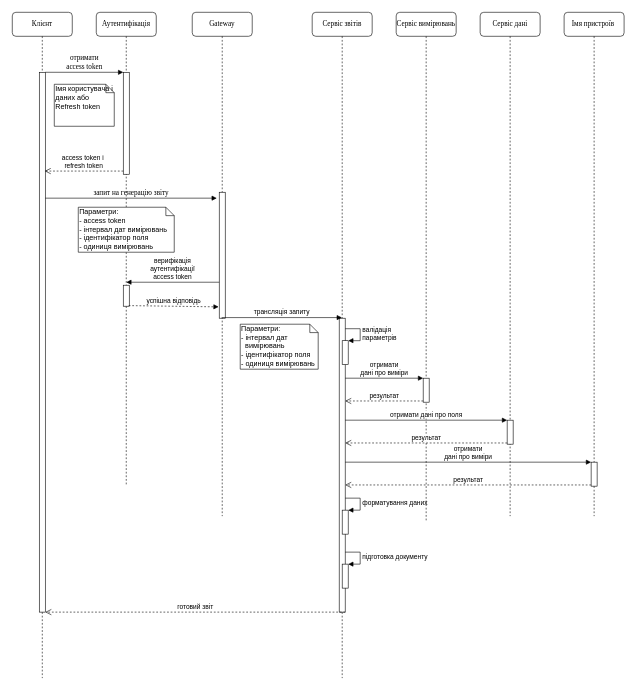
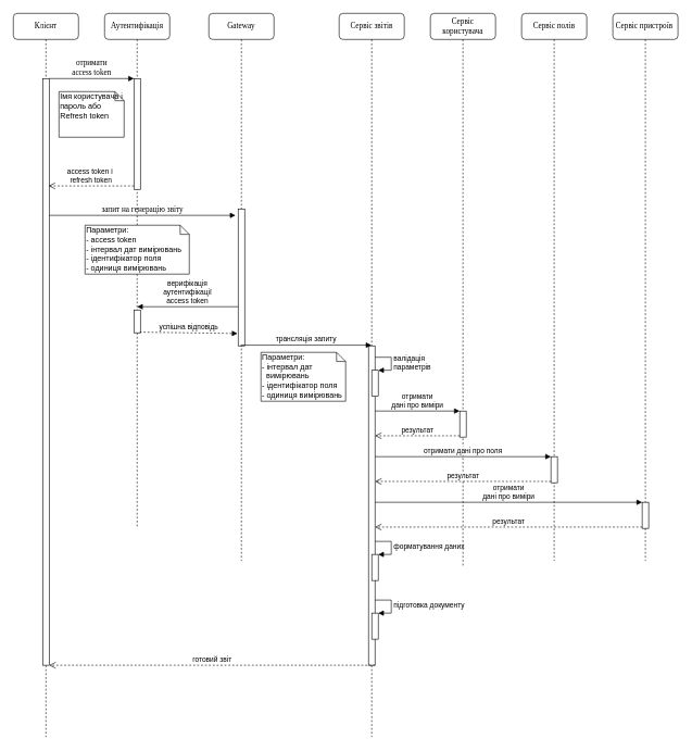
  <mxCell id="0" />
  <mxCell id="1" parent="0" />
  <mxCell id="2" value="Аутентифікація" style="shape=umlLifeline;perimeter=lifelinePerimeter;whiteSpace=wrap;html=1;container=1;collapsible=0;recursiveResize=0;outlineConnect=0;rounded=1;shadow=0;comic=0;labelBackgroundColor=none;strokeColor=#000000;strokeWidth=1;fillColor=#FFFFFF;fontFamily=Verdana;fontSize=12;fontColor=#000000;align=center;" parent="1" vertex="1"><mxGeometry x="160" y="20" width="100" height="790" as="geometry" /></mxCell>
  <mxCell id="3" value="" style="html=1;points=[];perimeter=orthogonalPerimeter;rounded=0;shadow=0;comic=0;labelBackgroundColor=none;strokeColor=#000000;strokeWidth=1;fillColor=#FFFFFF;fontFamily=Verdana;fontSize=12;fontColor=#000000;align=center;" parent="2" vertex="1"><mxGeometry x="45" y="100" width="10" height="170" as="geometry" /></mxCell>
  <mxCell id="4" value="" style="html=1;points=[];perimeter=orthogonalPerimeter;" vertex="1" parent="2"><mxGeometry x="45" y="455" width="10" height="35" as="geometry" /></mxCell>
  <mxCell id="5" value="Gateway" style="shape=umlLifeline;perimeter=lifelinePerimeter;whiteSpace=wrap;html=1;container=1;collapsible=0;recursiveResize=0;outlineConnect=0;rounded=1;shadow=0;comic=0;labelBackgroundColor=none;strokeColor=#000000;strokeWidth=1;fillColor=#FFFFFF;fontFamily=Verdana;fontSize=12;fontColor=#000000;align=center;" parent="1" vertex="1"><mxGeometry x="320" y="20" width="100" height="840" as="geometry" /></mxCell>
  <mxCell id="6" value="" style="html=1;points=[];perimeter=orthogonalPerimeter;rounded=0;shadow=0;comic=0;labelBackgroundColor=none;strokeColor=#000000;strokeWidth=1;fillColor=#FFFFFF;fontFamily=Verdana;fontSize=12;fontColor=#000000;align=center;" parent="5" vertex="1"><mxGeometry x="45" y="300" width="10" height="210" as="geometry" /></mxCell>
  <mxCell id="7" value="Сервіс звітів" style="shape=umlLifeline;perimeter=lifelinePerimeter;whiteSpace=wrap;html=1;container=1;collapsible=0;recursiveResize=0;outlineConnect=0;rounded=1;shadow=0;comic=0;labelBackgroundColor=none;strokeColor=#000000;strokeWidth=1;fillColor=#FFFFFF;fontFamily=Verdana;fontSize=12;fontColor=#000000;align=center;" parent="1" vertex="1"><mxGeometry x="520" y="20" width="100" height="1110" as="geometry" /></mxCell>
  <mxCell id="8" value="" style="html=1;points=[];perimeter=orthogonalPerimeter;rounded=0;shadow=0;comic=0;labelBackgroundColor=none;strokeColor=#000000;strokeWidth=1;fillColor=#FFFFFF;fontFamily=Verdana;fontSize=12;fontColor=#000000;align=center;" parent="7" vertex="1"><mxGeometry x="45" y="510" width="10" height="490" as="geometry" /></mxCell>
  <mxCell id="9" value="" style="html=1;points=[];perimeter=orthogonalPerimeter;" vertex="1" parent="7"><mxGeometry x="50" y="830" width="10" height="40" as="geometry" /></mxCell>
  <mxCell id="10" value="форматування даних" style="edgeStyle=orthogonalEdgeStyle;html=1;align=left;spacingLeft=2;endArrow=block;rounded=0;entryX=1;entryY=0;" edge="1" target="9" parent="7"><mxGeometry relative="1" as="geometry"><mxPoint x="55" y="810" as="sourcePoint" /><Array as="points"><mxPoint x="80" y="810" /></Array></mxGeometry></mxCell>
  <mxCell id="11" value="" style="html=1;points=[];perimeter=orthogonalPerimeter;" vertex="1" parent="7"><mxGeometry x="50" y="920" width="10" height="40" as="geometry" /></mxCell>
  <mxCell id="12" value="підготовка документу" style="edgeStyle=orthogonalEdgeStyle;html=1;align=left;spacingLeft=2;endArrow=block;rounded=0;entryX=1;entryY=0;" edge="1" target="11" parent="7"><mxGeometry relative="1" as="geometry"><mxPoint x="55" y="900" as="sourcePoint" /><Array as="points"><mxPoint x="80" y="900" /></Array></mxGeometry></mxCell>
- <mxCell id="13" value="Сервіс вимірювань" style="shape=umlLifeline;perimeter=lifelinePerimeter;whiteSpace=wrap;html=1;container=1;collapsible=0;recursiveResize=0;outlineConnect=0;rounded=1;shadow=0;comic=0;labelBackgroundColor=none;strokeColor=#000000;strokeWidth=1;fillColor=#FFFFFF;fontFamily=Verdana;fontSize=12;fontColor=#000000;align=center;" parent="1" vertex="1"><mxGeometry x="660" y="20" width="100" height="850" as="geometry" /></mxCell>
+ <mxCell id="13" value="Сервіс користувача" style="shape=umlLifeline;perimeter=lifelinePerimeter;whiteSpace=wrap;html=1;container=1;collapsible=0;recursiveResize=0;outlineConnect=0;rounded=1;shadow=0;comic=0;labelBackgroundColor=none;strokeColor=#000000;strokeWidth=1;fillColor=#FFFFFF;fontFamily=Verdana;fontSize=12;fontColor=#000000;align=center;" parent="1" vertex="1"><mxGeometry x="660" y="20" width="100" height="850" as="geometry" /></mxCell>
  <mxCell id="14" value="" style="html=1;points=[];perimeter=orthogonalPerimeter;" vertex="1" parent="13"><mxGeometry x="45" y="610" width="10" height="40" as="geometry" /></mxCell>
- <mxCell id="15" value="Сервіс дані" style="shape=umlLifeline;perimeter=lifelinePerimeter;whiteSpace=wrap;html=1;container=1;collapsible=0;recursiveResize=0;outlineConnect=0;rounded=1;shadow=0;comic=0;labelBackgroundColor=none;strokeColor=#000000;strokeWidth=1;fillColor=#FFFFFF;fontFamily=Verdana;fontSize=12;fontColor=#000000;align=center;" parent="1" vertex="1"><mxGeometry x="800" y="20" width="100" height="840" as="geometry" /></mxCell>
+ <mxCell id="15" value="Сервіс полів" style="shape=umlLifeline;perimeter=lifelinePerimeter;whiteSpace=wrap;html=1;container=1;collapsible=0;recursiveResize=0;outlineConnect=0;rounded=1;shadow=0;comic=0;labelBackgroundColor=none;strokeColor=#000000;strokeWidth=1;fillColor=#FFFFFF;fontFamily=Verdana;fontSize=12;fontColor=#000000;align=center;" parent="1" vertex="1"><mxGeometry x="800" y="20" width="100" height="840" as="geometry" /></mxCell>
  <mxCell id="16" value="" style="html=1;points=[];perimeter=orthogonalPerimeter;" vertex="1" parent="15"><mxGeometry x="45" y="680" width="10" height="40" as="geometry" /></mxCell>
- <mxCell id="17" value="Імя пристроїв&amp;nbsp;" style="shape=umlLifeline;perimeter=lifelinePerimeter;whiteSpace=wrap;html=1;container=1;collapsible=0;recursiveResize=0;outlineConnect=0;rounded=1;shadow=0;comic=0;labelBackgroundColor=none;strokeColor=#000000;strokeWidth=1;fillColor=#FFFFFF;fontFamily=Verdana;fontSize=12;fontColor=#000000;align=center;" parent="1" vertex="1"><mxGeometry x="940" y="20" width="100" height="840" as="geometry" /></mxCell>
+ <mxCell id="17" value="Сервіс пристроїв&amp;nbsp;" style="shape=umlLifeline;perimeter=lifelinePerimeter;whiteSpace=wrap;html=1;container=1;collapsible=0;recursiveResize=0;outlineConnect=0;rounded=1;shadow=0;comic=0;labelBackgroundColor=none;strokeColor=#000000;strokeWidth=1;fillColor=#FFFFFF;fontFamily=Verdana;fontSize=12;fontColor=#000000;align=center;" parent="1" vertex="1"><mxGeometry x="940" y="20" width="100" height="840" as="geometry" /></mxCell>
  <mxCell id="18" value="" style="html=1;points=[];perimeter=orthogonalPerimeter;" vertex="1" parent="17"><mxGeometry x="45" y="750" width="10" height="40" as="geometry" /></mxCell>
  <mxCell id="19" value="Клієнт" style="shape=umlLifeline;perimeter=lifelinePerimeter;whiteSpace=wrap;html=1;container=1;collapsible=0;recursiveResize=0;outlineConnect=0;rounded=1;shadow=0;comic=0;labelBackgroundColor=none;strokeColor=#000000;strokeWidth=1;fillColor=#FFFFFF;fontFamily=Verdana;fontSize=12;fontColor=#000000;align=center;" parent="1" vertex="1"><mxGeometry x="20" y="20" width="100" height="1110" as="geometry" /></mxCell>
  <mxCell id="20" value="" style="html=1;points=[];perimeter=orthogonalPerimeter;rounded=0;shadow=0;comic=0;labelBackgroundColor=none;strokeColor=#000000;strokeWidth=1;fillColor=#FFFFFF;fontFamily=Verdana;fontSize=12;fontColor=#000000;align=center;" parent="19" vertex="1"><mxGeometry x="45" y="100" width="10" height="900" as="geometry" /></mxCell>
  <mxCell id="21" value="запит на генерацію звіту" style="html=1;verticalAlign=bottom;endArrow=block;entryX=-0.4;entryY=0.047;labelBackgroundColor=none;fontFamily=Verdana;fontSize=12;entryDx=0;entryDy=0;entryPerimeter=0;" parent="1" source="20" target="6" edge="1"><mxGeometry relative="1" as="geometry"><mxPoint x="430" y="360" as="sourcePoint" /></mxGeometry></mxCell>
  <mxCell id="22" value="отримати &lt;br&gt;access token" style="html=1;verticalAlign=bottom;endArrow=block;entryX=0;entryY=0;labelBackgroundColor=none;fontFamily=Verdana;fontSize=12;edgeStyle=elbowEdgeStyle;elbow=vertical;" parent="1" source="20" target="3" edge="1"><mxGeometry relative="1" as="geometry"><mxPoint x="140" y="130" as="sourcePoint" /></mxGeometry></mxCell>
- <mxCell id="23" value="Імя користувача і даних або&lt;br&gt;Refresh token&lt;br&gt;" style="shape=note;whiteSpace=wrap;html=1;size=14;verticalAlign=top;align=left;spacingTop=-6;" vertex="1" parent="1"><mxGeometry x="90" y="140" width="100" height="70" as="geometry" /></mxCell>
+ <mxCell id="23" value="Імя користувача і пароль або&lt;br&gt;Refresh token&lt;br&gt;" style="shape=note;whiteSpace=wrap;html=1;size=14;verticalAlign=top;align=left;spacingTop=-6;" vertex="1" parent="1"><mxGeometry x="90" y="140" width="100" height="70" as="geometry" /></mxCell>
  <mxCell id="24" value="Параметри:&lt;br&gt;- access token&lt;br&gt;- інтервал дат вимірювань&lt;br&gt;- ідентифікатор поля&lt;br&gt;- одиниця вимірювань&lt;br&gt;" style="shape=note;whiteSpace=wrap;html=1;size=14;verticalAlign=top;align=left;spacingTop=-6;" vertex="1" parent="1"><mxGeometry x="130" y="345" width="160" height="75" as="geometry" /></mxCell>
  <mxCell id="25" value="верифікація&lt;br&gt;аутентифікації&lt;br&gt;access token&lt;br&gt;" style="html=1;verticalAlign=bottom;endArrow=block;" edge="1" parent="1" source="6"><mxGeometry width="80" relative="1" as="geometry"><mxPoint x="20" y="830" as="sourcePoint" /><mxPoint x="210" y="470" as="targetPoint" /></mxGeometry></mxCell>
  <mxCell id="26" value="успішна відповідь" style="html=1;verticalAlign=bottom;endArrow=block;exitX=0.9;exitY=0.971;exitDx=0;exitDy=0;exitPerimeter=0;entryX=-0.1;entryY=0.91;entryDx=0;entryDy=0;entryPerimeter=0;dashed=1;" edge="1" parent="1" source="4" target="6"><mxGeometry width="80" relative="1" as="geometry"><mxPoint x="230" y="509.5" as="sourcePoint" /><mxPoint x="310" y="509.5" as="targetPoint" /></mxGeometry></mxCell>
  <mxCell id="27" value="трансляція запиту" style="html=1;verticalAlign=bottom;endArrow=block;exitX=0.4;exitY=0.995;exitDx=0;exitDy=0;exitPerimeter=0;" edge="1" parent="1" source="6" target="7"><mxGeometry width="80" relative="1" as="geometry"><mxPoint x="380" y="530" as="sourcePoint" /><mxPoint x="450" y="530" as="targetPoint" /></mxGeometry></mxCell>
  <mxCell id="28" value="Параметри:&lt;br&gt;- інтервал дат &lt;br&gt;&amp;nbsp; вимірювань&lt;br&gt;- ідентифікатор поля&lt;br&gt;- одиниця вимірювань&lt;br&gt;" style="shape=note;whiteSpace=wrap;html=1;size=14;verticalAlign=top;align=left;spacingTop=-6;" vertex="1" parent="1"><mxGeometry x="400" y="540" width="130" height="75" as="geometry" /></mxCell>
  <mxCell id="29" value="" style="html=1;points=[];perimeter=orthogonalPerimeter;" vertex="1" parent="1"><mxGeometry x="570" y="567.5" width="10" height="40" as="geometry" /></mxCell>
  <mxCell id="30" value="валідація&amp;nbsp;&lt;br&gt;параметрів" style="edgeStyle=orthogonalEdgeStyle;html=1;align=left;spacingLeft=2;endArrow=block;rounded=0;entryX=1;entryY=0;" edge="1" target="29" parent="1"><mxGeometry relative="1" as="geometry"><mxPoint x="575" y="547.5" as="sourcePoint" /><Array as="points"><mxPoint x="600" y="547.5" /></Array></mxGeometry></mxCell>
  <mxCell id="31" value="отримати &lt;br&gt;дані про виміри" style="html=1;verticalAlign=bottom;endArrow=block;entryX=0;entryY=0;" edge="1" target="14" parent="1" source="8"><mxGeometry relative="1" as="geometry"><mxPoint x="635" y="630" as="sourcePoint" /></mxGeometry></mxCell>
  <mxCell id="32" value="результат" style="html=1;verticalAlign=bottom;endArrow=open;dashed=1;endSize=8;exitX=0;exitY=0.95;" edge="1" source="14" parent="1" target="8"><mxGeometry relative="1" as="geometry"><mxPoint x="635" y="706" as="targetPoint" /></mxGeometry></mxCell>
  <mxCell id="33" value="отримати&amp;nbsp;дані про поля" style="html=1;verticalAlign=bottom;endArrow=block;entryX=0;entryY=0;" edge="1" parent="1" target="16" source="8"><mxGeometry relative="1" as="geometry"><mxPoint x="710" y="700" as="sourcePoint" /></mxGeometry></mxCell>
  <mxCell id="34" value="результат" style="html=1;verticalAlign=bottom;endArrow=open;dashed=1;endSize=8;exitX=0;exitY=0.95;" edge="1" parent="1" source="16" target="8"><mxGeometry relative="1" as="geometry"><mxPoint x="710" y="738" as="targetPoint" /></mxGeometry></mxCell>
  <mxCell id="35" value="отримати &lt;br&gt;дані про виміри" style="html=1;verticalAlign=bottom;endArrow=block;entryX=0;entryY=0;" edge="1" parent="1" target="18" source="8"><mxGeometry relative="1" as="geometry"><mxPoint x="855" y="760" as="sourcePoint" /></mxGeometry></mxCell>
  <mxCell id="36" value="результат" style="html=1;verticalAlign=bottom;endArrow=open;dashed=1;endSize=8;exitX=0;exitY=0.95;" edge="1" parent="1" source="18" target="8"><mxGeometry relative="1" as="geometry"><mxPoint x="855" y="798" as="targetPoint" /></mxGeometry></mxCell>
  <mxCell id="37" value="готовий звіт" style="html=1;verticalAlign=bottom;endArrow=open;dashed=1;endSize=8;" edge="1" parent="1" target="20"><mxGeometry relative="1" as="geometry"><mxPoint x="575" y="1020" as="sourcePoint" /><mxPoint x="495" y="1020" as="targetPoint" /></mxGeometry></mxCell>
  <mxCell id="38" value="access token i&amp;nbsp;&lt;br&gt;refresh token&lt;br&gt;" style="html=1;verticalAlign=bottom;endArrow=open;dashed=1;endSize=8;entryX=0.9;entryY=0.183;entryDx=0;entryDy=0;entryPerimeter=0;" edge="1" parent="1" source="3" target="20"><mxGeometry relative="1" as="geometry"><mxPoint x="190" y="280" as="sourcePoint" /><mxPoint x="110" y="280" as="targetPoint" /></mxGeometry></mxCell>
